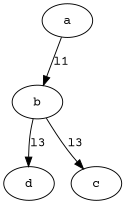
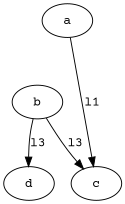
  digraph {
    fontname="Courier Prime"
    node [fontname="Courier Prime"]
    edge [fontname="Courier Prime"]
    n1 [label=a]
    n2 [label=b]
    n3 [label=c]
    n4 [label=d]
-   n1 -> n2 [label=l1]
+   n1 -> n3 [label=l1]
    n2 -> n3 [label=l3]
    n2 -> n4 [label=l3]
  }
